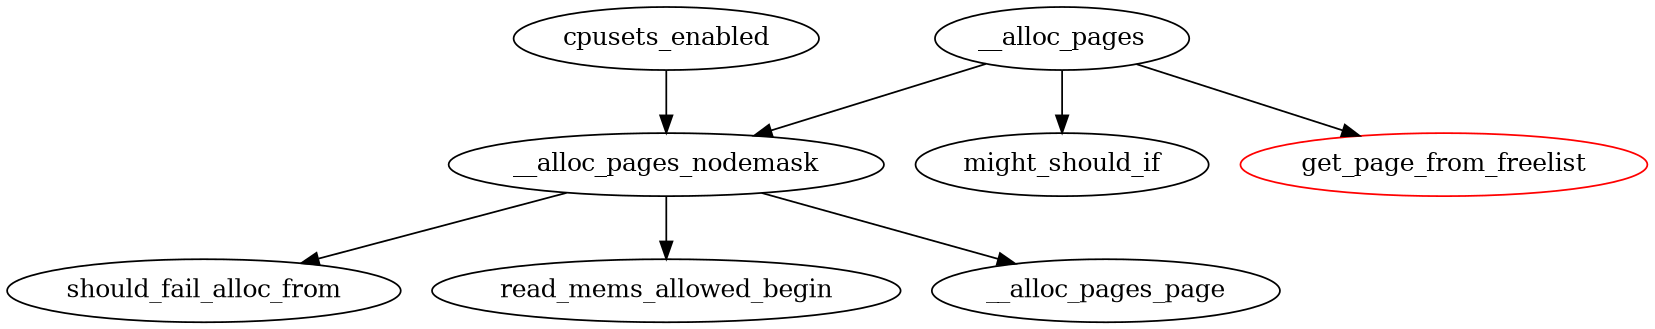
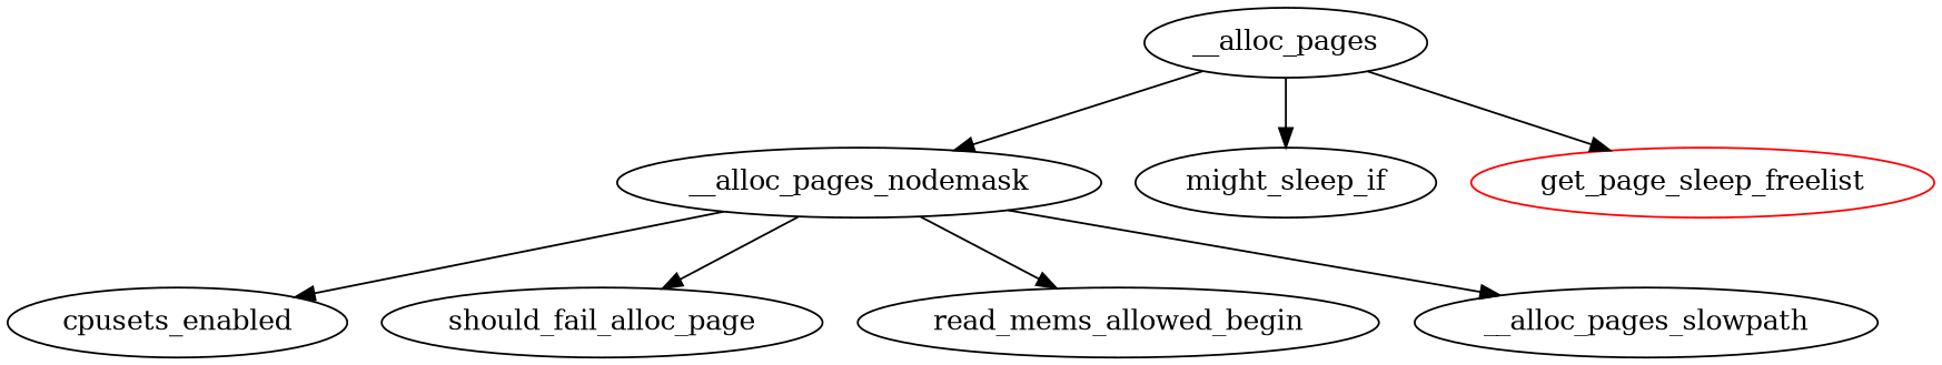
  digraph {
    __alloc_pages
    __alloc_pages_nodemask
-   might_sleep_if [label=might_should_if]
-   get_page_from_freelist [color=red]
+   might_sleep_if
+   get_page_from_freelist [color=red label=get_page_sleep_freelist]
    cpusets_enabled
-   should_fail_alloc_page [label=should_fail_alloc_from]
+   should_fail_alloc_page
    read_mems_allowed_begin
-   __alloc_pages_slowpath [label=__alloc_pages_page]
+   __alloc_pages_slowpath
    __alloc_pages -> __alloc_pages_nodemask
    __alloc_pages -> might_sleep_if
    __alloc_pages -> get_page_from_freelist
-   cpusets_enabled -> __alloc_pages_nodemask
+   __alloc_pages_nodemask -> cpusets_enabled
    __alloc_pages_nodemask -> should_fail_alloc_page
    __alloc_pages_nodemask -> read_mems_allowed_begin
    __alloc_pages_nodemask -> __alloc_pages_slowpath
  }
